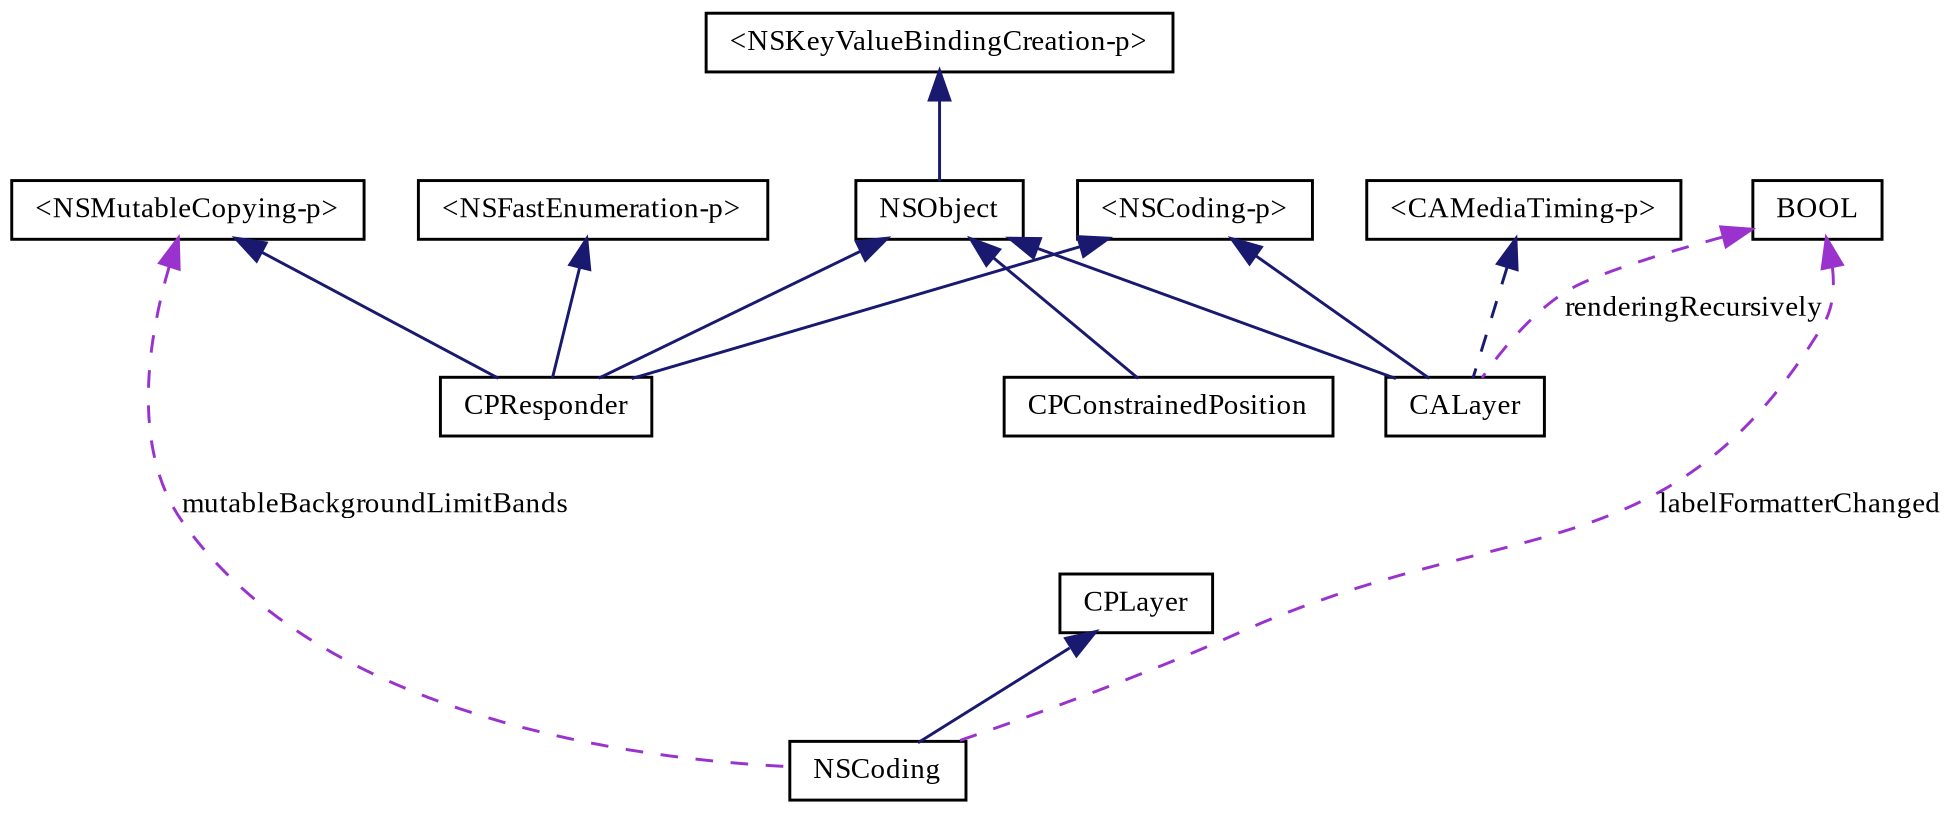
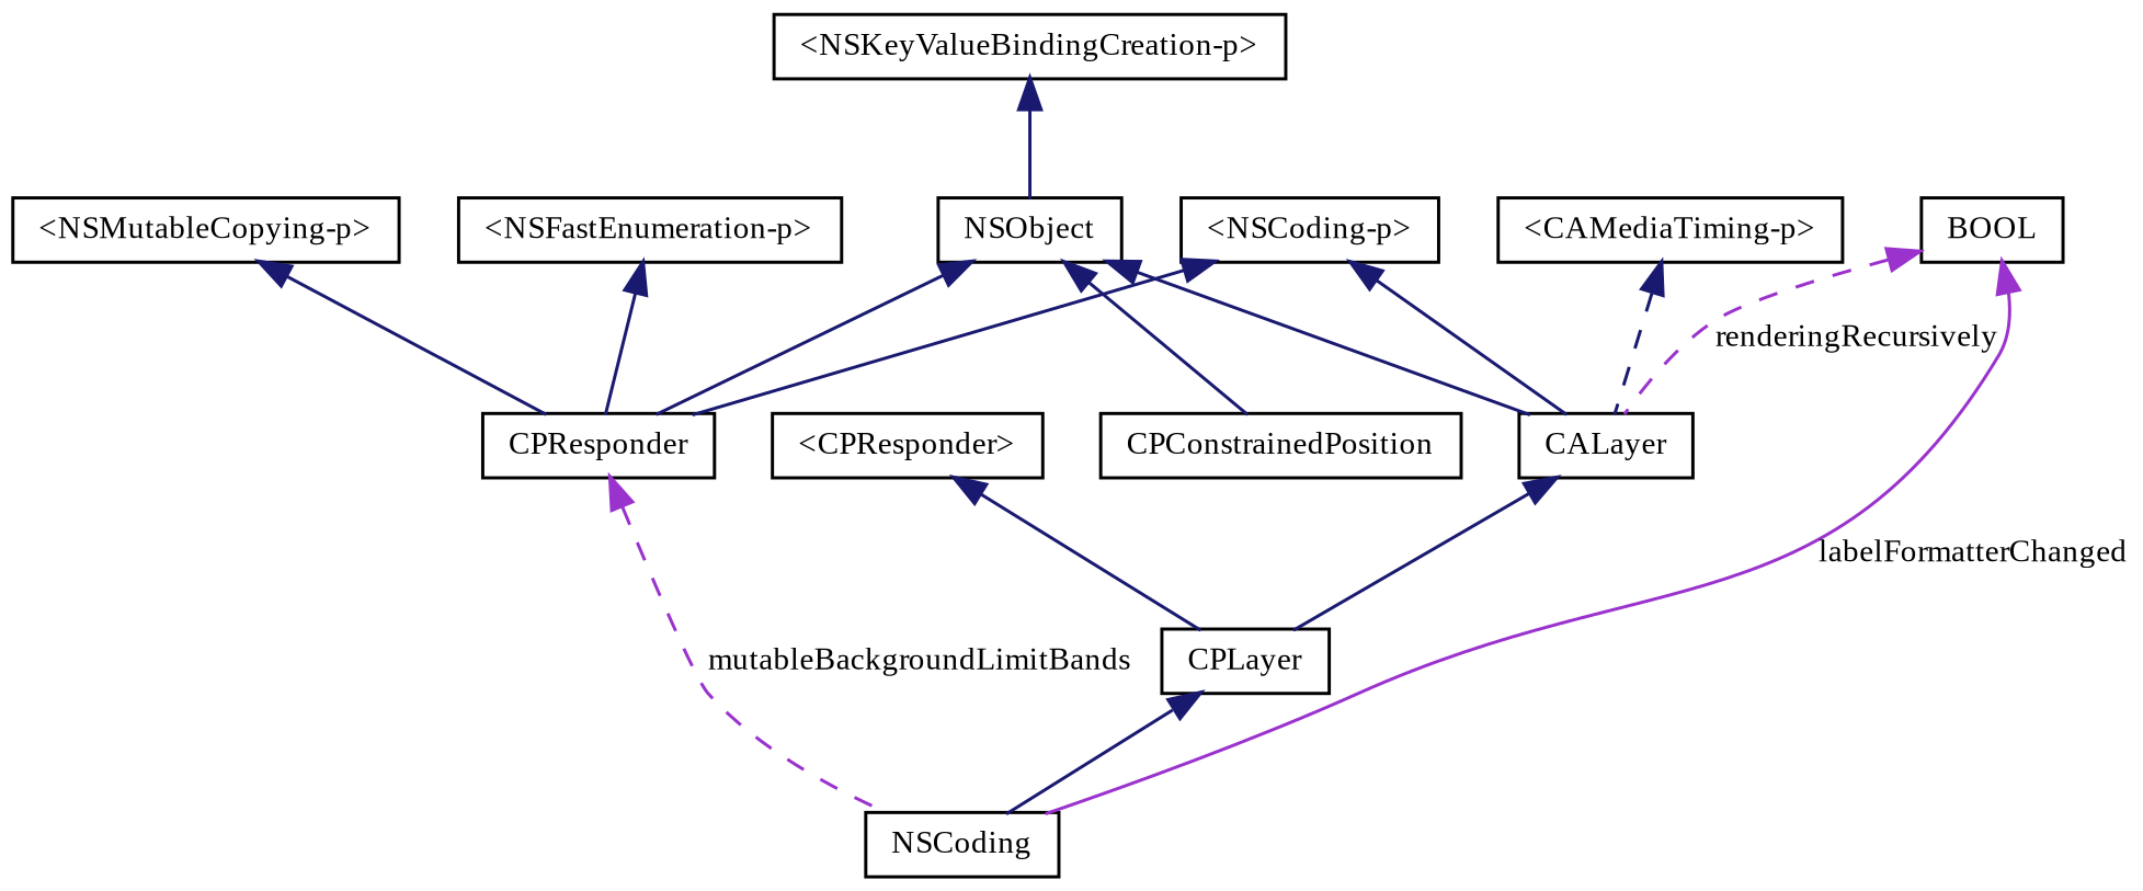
  digraph {
    fontname="Liberation Serif"
    rankdir=TB
    node [color=black fontname="Liberation Serif" fontsize=10 shape=record]
    edge [color=midnightblue dir=back fontname="Liberation Serif" fontsize=10 labelfontname="Lucinda Grande" labelfontsize=10 style=solid]
    n1 [height=0.2 label=NSCoding width=0.4]
    n2 [height=0.2 label=CPLayer width=0.4]
    n3 [height=0.2 label=CALayer width=0.4]
    n4 [height=0.2 label=NSObject width=0.4]
    n5 [height=0.2 label=CPResponder width=0.4]
    n6 [height=0.2 label=CPConstrainedPosition width=0.4]
+   n7 [height=0.2 label="\<CPResponder\>" width=0.4]
    n8 [height=0.2 label="\<NSKeyValueBindingCreation-p\>" width=0.4]
    n9 [height=0.2 label="\<NSCoding-p\>" width=0.4]
    n10 [height=0.2 label="\<CAMediaTiming-p\>" width=0.4]
    n11 [height=0.2 label=BOOL width=0.4]
    n12 [height=0.2 label="\<NSFastEnumeration-p\>" width=0.4]
    n13 [height=0.2 label="\<NSMutableCopying-p\>" width=0.4]
    n2 -> n1
+   n3 -> n2
    n4 -> n3
    n4 -> n5
    n4 -> n6
-   n13 -> n1 [color=darkorchid3 label=mutableBackgroundLimitBands style=dashed]
+   n5 -> n1 [color=darkorchid3 label=mutableBackgroundLimitBands style=dashed]
+   n7 -> n2
    n8 -> n4
    n9 -> n3
    n9 -> n5
    n10 -> n3 [style=dashed]
-   n11 -> n1 [color=darkorchid3 label=labelFormatterChanged style=dashed]
+   n11 -> n1 [color=darkorchid3 label=labelFormatterChanged]
    n11 -> n3 [color=darkorchid3 label=renderingRecursively style=dashed]
    n12 -> n5
    n13 -> n5
  }
